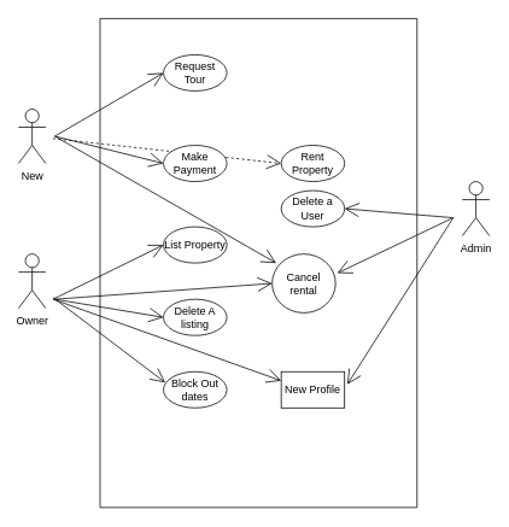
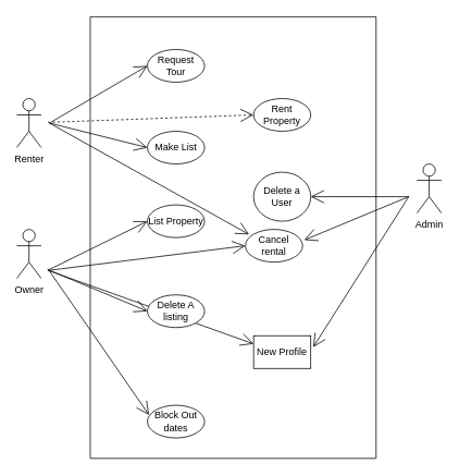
  <mxCell id="0" />
  <mxCell id="1" parent="0" />
  <mxCell id="2" value="Admin" style="shape=umlActor;verticalLabelPosition=bottom;verticalAlign=top;html=1;outlineConnect=0;hachureGap=4;pointerEvents=0;" vertex="1" parent="1"><mxGeometry x="510" y="200" width="30" height="60" as="geometry" /></mxCell>
  <mxCell id="3" style="edgeStyle=none;curved=1;rounded=0;orthogonalLoop=1;jettySize=auto;html=1;endArrow=open;startSize=14;endSize=14;sourcePerimeterSpacing=8;targetPerimeterSpacing=8;entryX=0;entryY=0.5;entryDx=0;entryDy=0;dashed=1;" edge="1" parent="1" source="4" target="12"><mxGeometry relative="1" as="geometry" /></mxCell>
- <mxCell id="4" value="New" style="shape=umlActor;verticalLabelPosition=bottom;verticalAlign=top;html=1;outlineConnect=0;hachureGap=4;pointerEvents=0;" vertex="1" parent="1"><mxGeometry x="20" y="120" width="30" height="60" as="geometry" /></mxCell>
+ <mxCell id="4" value="Renter" style="shape=umlActor;verticalLabelPosition=bottom;verticalAlign=top;html=1;outlineConnect=0;hachureGap=4;pointerEvents=0;" vertex="1" parent="1"><mxGeometry x="20" y="120" width="30" height="60" as="geometry" /></mxCell>
  <mxCell id="5" value="" style="edgeStyle=none;curved=1;rounded=0;orthogonalLoop=1;jettySize=auto;html=1;endArrow=open;startSize=14;endSize=14;sourcePerimeterSpacing=8;targetPerimeterSpacing=8;entryX=0.029;entryY=0.3;entryDx=0;entryDy=0;entryPerimeter=0;" edge="1" parent="1" target="17"><mxGeometry relative="1" as="geometry"><mxPoint x="58" y="328" as="sourcePoint" /><mxPoint x="77" y="310" as="targetPoint" /><Array as="points" /></mxGeometry></mxCell>
  <mxCell id="6" style="edgeStyle=none;curved=1;rounded=0;orthogonalLoop=1;jettySize=auto;html=1;endArrow=open;startSize=14;endSize=14;sourcePerimeterSpacing=8;targetPerimeterSpacing=8;entryX=0;entryY=0.25;entryDx=0;entryDy=0;entryPerimeter=0;" edge="1" parent="1" target="11"><mxGeometry relative="1" as="geometry"><mxPoint x="58" y="330" as="sourcePoint" /></mxGeometry></mxCell>
  <mxCell id="7" style="edgeStyle=none;curved=1;rounded=0;orthogonalLoop=1;jettySize=auto;html=1;endArrow=open;startSize=14;endSize=14;sourcePerimeterSpacing=8;targetPerimeterSpacing=8;entryX=0;entryY=0.5;entryDx=0;entryDy=0;" edge="1" parent="1" target="18"><mxGeometry relative="1" as="geometry"><mxPoint x="58" y="330" as="sourcePoint" /><mxPoint x="240" y="305" as="targetPoint" /></mxGeometry></mxCell>
  <mxCell id="8" value="Owner" style="shape=umlActor;verticalLabelPosition=bottom;verticalAlign=top;html=1;outlineConnect=0;hachureGap=4;pointerEvents=0;" vertex="1" parent="1"><mxGeometry x="20" y="280" width="30" height="60" as="geometry" /></mxCell>
  <mxCell id="9" value="" style="swimlane;startSize=0;hachureGap=4;pointerEvents=0;" vertex="1" parent="1"><mxGeometry x="110" y="20" width="350" height="540" as="geometry" /></mxCell>
  <mxCell id="10" value="Request Tour" style="ellipse;whiteSpace=wrap;html=1;hachureGap=4;pointerEvents=0;" vertex="1" parent="9"><mxGeometry x="70" y="40" width="70" height="40" as="geometry" /></mxCell>
  <mxCell id="11" value="New Profile" style="whiteSpace=wrap;html=1;hachureGap=4;pointerEvents=0;rounded=0;" vertex="1" parent="9"><mxGeometry x="200" y="390" width="70" height="40" as="geometry" /></mxCell>
- <mxCell id="12" value="Rent Property" style="ellipse;whiteSpace=wrap;html=1;hachureGap=4;pointerEvents=0;" vertex="1" parent="9"><mxGeometry x="200" y="140" width="70" height="40" as="geometry" /></mxCell>
- <mxCell id="13" value="Make Payment" style="ellipse;whiteSpace=wrap;html=1;hachureGap=4;pointerEvents=0;" vertex="1" parent="9"><mxGeometry x="70" y="140" width="70" height="40" as="geometry" /></mxCell>
+ <mxCell id="12" value="Rent Property" style="ellipse;whiteSpace=wrap;html=1;hachureGap=4;pointerEvents=0;" vertex="1" parent="9"><mxGeometry x="200" y="100" width="70" height="40" as="geometry" /></mxCell>
+ <mxCell id="13" value="Make List" style="ellipse;whiteSpace=wrap;html=1;hachureGap=4;pointerEvents=0;" vertex="1" parent="9"><mxGeometry x="70" y="140" width="70" height="40" as="geometry" /></mxCell>
  <mxCell id="14" style="edgeStyle=none;curved=1;rounded=0;orthogonalLoop=1;jettySize=auto;html=1;endArrow=open;startSize=14;endSize=14;sourcePerimeterSpacing=8;targetPerimeterSpacing=8;entryX=1;entryY=0.5;entryDx=0;entryDy=0;" edge="1" parent="9" target="15"><mxGeometry relative="1" as="geometry"><mxPoint x="390" y="220" as="sourcePoint" /><mxPoint x="390" y="220" as="targetPoint" /></mxGeometry></mxCell>
- <mxCell id="15" value="Delete a User" style="ellipse;whiteSpace=wrap;html=1;hachureGap=4;pointerEvents=0;" vertex="1" parent="9"><mxGeometry x="200" y="190" width="70" height="40" as="geometry" /></mxCell>
- <mxCell id="16" value="Delete A listing" style="ellipse;whiteSpace=wrap;html=1;hachureGap=4;pointerEvents=0;" vertex="1" parent="9"><mxGeometry x="70" y="310" width="70" height="40" as="geometry" /></mxCell>
- <mxCell id="17" value="Block Out dates" style="ellipse;whiteSpace=wrap;html=1;hachureGap=4;pointerEvents=0;" vertex="1" parent="9"><mxGeometry x="70" y="390" width="70" height="40" as="geometry" /></mxCell>
+ <mxCell id="15" value="Delete a User" style="ellipse;whiteSpace=wrap;html=1;hachureGap=4;pointerEvents=0;" vertex="1" parent="9"><mxGeometry x="200" y="190" width="70" height="60" as="geometry" /></mxCell>
+ <mxCell id="16" value="Delete A listing" style="ellipse;whiteSpace=wrap;html=1;hachureGap=4;pointerEvents=0;" vertex="1" parent="9"><mxGeometry x="70" y="340" width="70" height="40" as="geometry" /></mxCell>
+ <mxCell id="17" value="Block Out dates" style="ellipse;whiteSpace=wrap;html=1;hachureGap=4;pointerEvents=0;" vertex="1" parent="9"><mxGeometry x="70" y="475" width="70" height="40" as="geometry" /></mxCell>
  <mxCell id="18" value="List Property" style="ellipse;whiteSpace=wrap;html=1;hachureGap=4;pointerEvents=0;" vertex="1" parent="9"><mxGeometry x="70" y="230" width="70" height="40" as="geometry" /></mxCell>
- <mxCell id="19" value="Cancel rental" style="ellipse;whiteSpace=wrap;html=1;hachureGap=4;pointerEvents=0;" vertex="1" parent="9"><mxGeometry x="190" y="260" width="70" height="65" as="geometry" /></mxCell>
+ <mxCell id="19" value="Cancel rental" style="ellipse;whiteSpace=wrap;html=1;hachureGap=4;pointerEvents=0;" vertex="1" parent="9"><mxGeometry x="190" y="260" width="70" height="40" as="geometry" /></mxCell>
  <mxCell id="20" value="" style="edgeStyle=none;curved=1;rounded=0;orthogonalLoop=1;jettySize=auto;html=1;endArrow=open;startSize=14;endSize=14;sourcePerimeterSpacing=8;targetPerimeterSpacing=8;entryX=0;entryY=0.5;entryDx=0;entryDy=0;" edge="1" parent="1" target="16"><mxGeometry relative="1" as="geometry"><mxPoint x="60" y="330" as="sourcePoint" /><mxPoint x="192.03" y="432" as="targetPoint" /></mxGeometry></mxCell>
  <mxCell id="21" style="edgeStyle=none;curved=1;rounded=0;orthogonalLoop=1;jettySize=auto;html=1;endArrow=open;startSize=14;endSize=14;sourcePerimeterSpacing=8;targetPerimeterSpacing=8;entryX=1.029;entryY=0.325;entryDx=0;entryDy=0;entryPerimeter=0;" edge="1" parent="1" target="19"><mxGeometry relative="1" as="geometry"><mxPoint x="500" y="240" as="sourcePoint" /><mxPoint x="390" y="240" as="targetPoint" /></mxGeometry></mxCell>
  <mxCell id="22" style="edgeStyle=none;curved=1;rounded=0;orthogonalLoop=1;jettySize=auto;html=1;endArrow=open;startSize=14;endSize=14;sourcePerimeterSpacing=8;targetPerimeterSpacing=8;entryX=1.043;entryY=0.35;entryDx=0;entryDy=0;entryPerimeter=0;" edge="1" parent="1" target="11"><mxGeometry relative="1" as="geometry"><mxPoint x="500" y="240" as="sourcePoint" /><mxPoint x="400" y="250" as="targetPoint" /></mxGeometry></mxCell>
  <mxCell id="23" style="edgeStyle=none;curved=1;rounded=0;orthogonalLoop=1;jettySize=auto;html=1;endArrow=open;startSize=14;endSize=14;sourcePerimeterSpacing=8;targetPerimeterSpacing=8;entryX=0;entryY=0.5;entryDx=0;entryDy=0;" edge="1" parent="1" target="13"><mxGeometry relative="1" as="geometry"><mxPoint x="60" y="150" as="sourcePoint" /><mxPoint x="320" y="150" as="targetPoint" /></mxGeometry></mxCell>
  <mxCell id="24" style="edgeStyle=none;curved=1;rounded=0;orthogonalLoop=1;jettySize=auto;html=1;endArrow=open;startSize=14;endSize=14;sourcePerimeterSpacing=8;targetPerimeterSpacing=8;entryX=0;entryY=0.5;entryDx=0;entryDy=0;" edge="1" parent="1" target="10"><mxGeometry relative="1" as="geometry"><mxPoint x="60" y="150" as="sourcePoint" /><mxPoint x="330" y="160" as="targetPoint" /></mxGeometry></mxCell>
  <mxCell id="25" style="edgeStyle=none;curved=1;rounded=0;orthogonalLoop=1;jettySize=auto;html=1;endArrow=open;startSize=14;endSize=14;sourcePerimeterSpacing=8;targetPerimeterSpacing=8;entryX=0.064;entryY=0.154;entryDx=0;entryDy=0;entryPerimeter=0;" edge="1" parent="1" target="19"><mxGeometry relative="1" as="geometry"><mxPoint x="60" y="150" as="sourcePoint" /><mxPoint x="340" y="170" as="targetPoint" /></mxGeometry></mxCell>
  <mxCell id="26" style="edgeStyle=none;curved=1;rounded=0;orthogonalLoop=1;jettySize=auto;html=1;endArrow=open;startSize=14;endSize=14;sourcePerimeterSpacing=8;targetPerimeterSpacing=8;entryX=0;entryY=0.5;entryDx=0;entryDy=0;" edge="1" parent="1" target="19"><mxGeometry relative="1" as="geometry"><mxPoint x="60" y="330" as="sourcePoint" /><mxPoint x="350" y="180" as="targetPoint" /></mxGeometry></mxCell>
